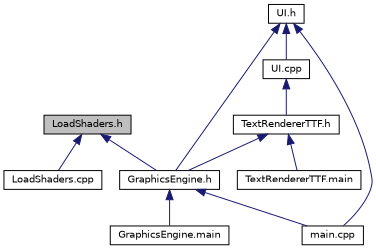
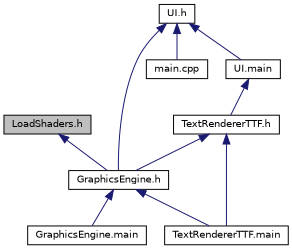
  digraph {
    node [color=black fillcolor=white fontname=Helvetica fontsize=10 shape=record style=filled]
    edge [color=midnightblue dir=back fontname=Helvetica fontsize=10 labelfontname=Helvetica labelfontsize=10 style=solid]
    n1 [fillcolor=grey75 fontcolor=black height=0.2 label="LoadShaders.h" width=0.4]
    n2 [height=0.2 label="GraphicsEngine.h" width=0.4]
-   n3 [height=0.2 label="LoadShaders.cpp" width=0.4]
    n4 [height=0.2 label="GraphicsEngine.main" width=0.4]
    n5 [height=0.2 label="main.cpp" width=0.4]
    n6 [height=0.2 label="TextRendererTTF.h" width=0.4]
    n7 [height=0.2 label="TextRendererTTF.main" width=0.4]
    n8 [height=0.2 label="UI.h" width=0.4]
-   n9 [height=0.2 label="UI.cpp" width=0.4]
+   n9 [height=0.2 label="UI.main" width=0.4]
    n1 -> n2
-   n1 -> n3
    n2 -> n4
-   n2 -> n5
+   n2 -> n7
    n6 -> n2
    n6 -> n7
    n8 -> n2
    n8 -> n5
    n8 -> n9
    n9 -> n6
  }
